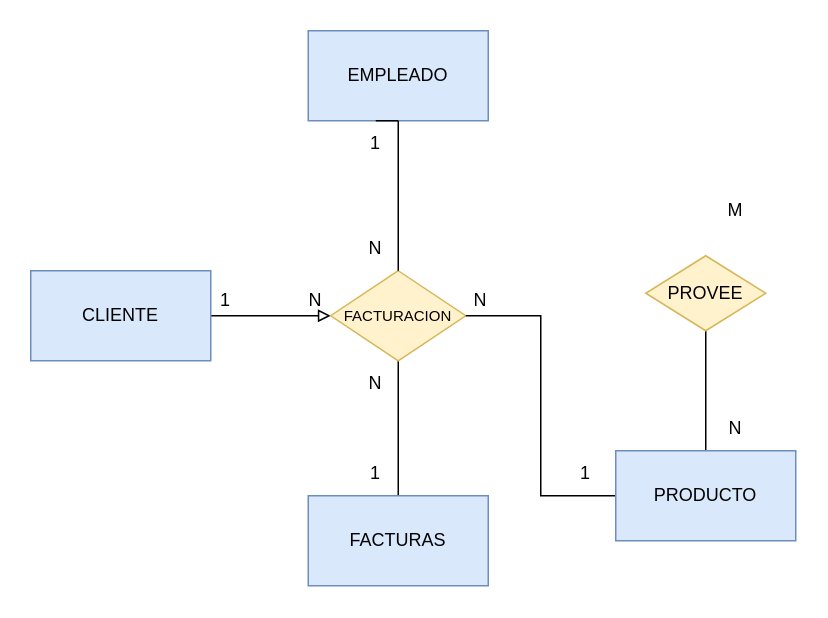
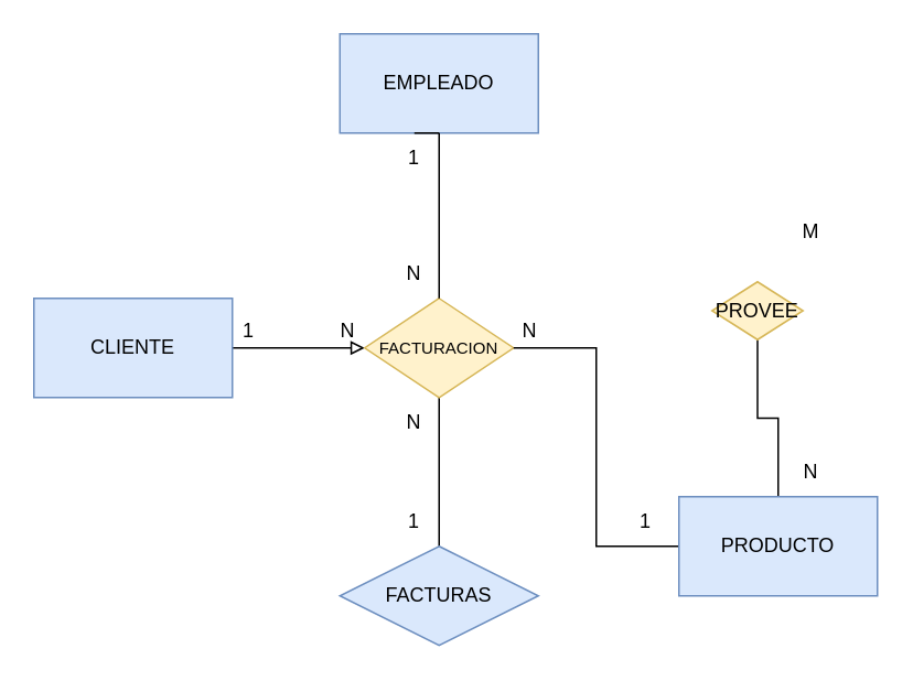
  <mxCell id="0" />
  <mxCell id="1" parent="0" />
  <mxCell id="2" style="edgeStyle=orthogonalEdgeStyle;rounded=0;orthogonalLoop=1;jettySize=auto;html=1;exitX=1;exitY=0.5;exitDx=0;exitDy=0;entryX=0;entryY=0.5;entryDx=0;entryDy=0;endArrow=block;endFill=0;" parent="1" source="3" target="8" edge="1"><mxGeometry relative="1" as="geometry" /></mxCell>
  <mxCell id="3" value="CLIENTE" style="rounded=0;whiteSpace=wrap;html=1;fillColor=#dae8fc;strokeColor=#6c8ebf;" parent="1" vertex="1"><mxGeometry x="20" y="180" width="120" height="60" as="geometry" /></mxCell>
  <mxCell id="4" value="EMPLEADO" style="rounded=0;whiteSpace=wrap;html=1;fillColor=#dae8fc;strokeColor=#6c8ebf;" parent="1" vertex="1"><mxGeometry x="205" y="20" width="120" height="60" as="geometry" /></mxCell>
  <mxCell id="5" style="edgeStyle=orthogonalEdgeStyle;rounded=0;orthogonalLoop=1;jettySize=auto;html=1;entryX=0.5;entryY=1;entryDx=0;entryDy=0;endArrow=none;endFill=0;" parent="1" source="6" target="8" edge="1"><mxGeometry relative="1" as="geometry" /></mxCell>
- <mxCell id="6" value="FACTURAS" style="rounded=0;whiteSpace=wrap;html=1;fillColor=#dae8fc;strokeColor=#6c8ebf;" parent="1" vertex="1"><mxGeometry x="205" y="330" width="120" height="60" as="geometry" /></mxCell>
+ <mxCell id="6" value="FACTURAS" style="rhombus;whiteSpace=wrap;html=1;fillColor=#dae8fc;strokeColor=#6c8ebf;" parent="1" vertex="1"><mxGeometry x="205" y="330" width="120" height="60" as="geometry" /></mxCell>
  <mxCell id="7" style="edgeStyle=orthogonalEdgeStyle;rounded=0;orthogonalLoop=1;jettySize=auto;html=1;exitX=0.5;exitY=0;exitDx=0;exitDy=0;endArrow=none;endFill=0;entryX=0.5;entryY=1;entryDx=0;entryDy=0;" parent="1" target="4" edge="1"><mxGeometry relative="1" as="geometry"><mxPoint x="250" y="80" as="sourcePoint" /></mxGeometry></mxCell>
  <mxCell id="8" value="&lt;font style=&quot;font-size: 10px;&quot;&gt;FACTURACION&lt;/font&gt;" style="rhombus;whiteSpace=wrap;html=1;fillColor=#fff2cc;strokeColor=#d6b656;" parent="1" vertex="1"><mxGeometry x="220" y="180" width="90" height="60" as="geometry" /></mxCell>
  <mxCell id="9" value="1" style="text;html=1;strokeColor=none;fillColor=none;align=center;verticalAlign=middle;whiteSpace=wrap;rounded=0;" parent="1" vertex="1"><mxGeometry x="120" y="185" width="60" height="30" as="geometry" /></mxCell>
  <mxCell id="10" value="1" style="text;html=1;strokeColor=none;fillColor=none;align=center;verticalAlign=middle;whiteSpace=wrap;rounded=0;" parent="1" vertex="1"><mxGeometry x="220" y="300" width="60" height="30" as="geometry" /></mxCell>
  <mxCell id="11" value="M" style="text;html=1;strokeColor=none;fillColor=none;align=center;verticalAlign=middle;whiteSpace=wrap;rounded=0;" parent="1" vertex="1"><mxGeometry x="460" y="125" width="60" height="30" as="geometry" /></mxCell>
  <mxCell id="12" value="N" style="text;html=1;strokeColor=none;fillColor=none;align=center;verticalAlign=middle;whiteSpace=wrap;rounded=0;" parent="1" vertex="1"><mxGeometry x="180" y="185" width="60" height="30" as="geometry" /></mxCell>
  <mxCell id="13" value="N" style="text;html=1;strokeColor=none;fillColor=none;align=center;verticalAlign=middle;whiteSpace=wrap;rounded=0;" parent="1" vertex="1"><mxGeometry x="290" y="185" width="60" height="30" as="geometry" /></mxCell>
  <mxCell id="14" value="N" style="text;html=1;strokeColor=none;fillColor=none;align=center;verticalAlign=middle;whiteSpace=wrap;rounded=0;" parent="1" vertex="1"><mxGeometry x="220" y="240" width="60" height="30" as="geometry" /></mxCell>
  <mxCell id="15" style="edgeStyle=orthogonalEdgeStyle;rounded=0;orthogonalLoop=1;jettySize=auto;html=1;entryX=1;entryY=0.5;entryDx=0;entryDy=0;endArrow=none;endFill=0;" parent="1" source="17" target="8" edge="1"><mxGeometry relative="1" as="geometry" /></mxCell>
  <mxCell id="16" style="edgeStyle=orthogonalEdgeStyle;rounded=0;orthogonalLoop=1;jettySize=auto;html=1;entryX=0.5;entryY=1;entryDx=0;entryDy=0;endArrow=none;endFill=0;" parent="1" source="17" target="20" edge="1"><mxGeometry relative="1" as="geometry" /></mxCell>
  <mxCell id="17" value="PRODUCTO" style="rounded=0;whiteSpace=wrap;html=1;fillColor=#dae8fc;strokeColor=#6c8ebf;" parent="1" vertex="1"><mxGeometry x="410" y="300" width="120" height="60" as="geometry" /></mxCell>
  <mxCell id="18" value="1" style="text;html=1;strokeColor=none;fillColor=none;align=center;verticalAlign=middle;whiteSpace=wrap;rounded=0;" parent="1" vertex="1"><mxGeometry x="360" y="300" width="60" height="30" as="geometry" /></mxCell>
  <mxCell id="19" value="N" style="text;html=1;strokeColor=none;fillColor=none;align=center;verticalAlign=middle;whiteSpace=wrap;rounded=0;" parent="1" vertex="1"><mxGeometry x="460" y="270" width="60" height="30" as="geometry" /></mxCell>
- <mxCell id="20" value="PROVEE" style="rhombus;whiteSpace=wrap;html=1;fillColor=#fff2cc;strokeColor=#d6b656;" parent="1" vertex="1"><mxGeometry x="430" y="170" width="80" height="50" as="geometry" /></mxCell>
+ <mxCell id="20" value="PROVEE" style="rhombus;whiteSpace=wrap;html=1;fillColor=#fff2cc;strokeColor=#d6b656;" parent="1" vertex="1"><mxGeometry x="430" y="170" width="55" height="35" as="geometry" /></mxCell>
  <mxCell id="21" value="" style="edgeStyle=orthogonalEdgeStyle;rounded=0;orthogonalLoop=1;jettySize=auto;html=1;exitX=0.5;exitY=0;exitDx=0;exitDy=0;endArrow=none;endFill=0;entryX=0.5;entryY=1;entryDx=0;entryDy=0;" edge="1" parent="1" source="8" target="4"><mxGeometry relative="1" as="geometry"><mxPoint x="265" y="180" as="sourcePoint" /><mxPoint x="280" y="80" as="targetPoint" /></mxGeometry></mxCell>
  <mxCell id="22" value="N" style="text;html=1;strokeColor=none;fillColor=none;align=center;verticalAlign=middle;whiteSpace=wrap;rounded=0;" vertex="1" parent="1"><mxGeometry x="220" y="150" width="60" height="30" as="geometry" /></mxCell>
  <mxCell id="23" value="1" style="text;html=1;strokeColor=none;fillColor=none;align=center;verticalAlign=middle;whiteSpace=wrap;rounded=0;" vertex="1" parent="1"><mxGeometry x="220" y="80" width="60" height="30" as="geometry" /></mxCell>
